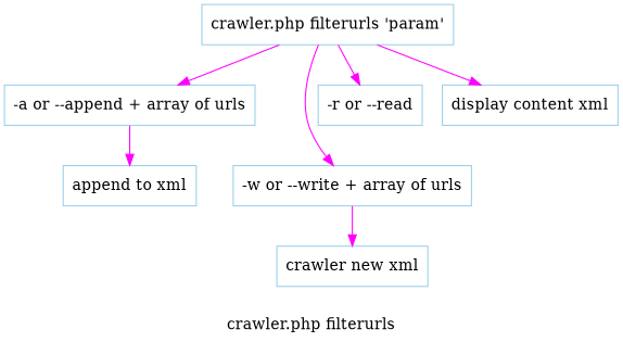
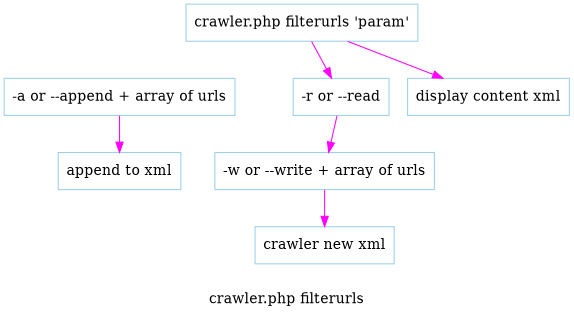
  digraph {
    label="crawler.php filterurls"
    lableloc=t
    node [color="#9ACEEB" shape=box]
    edge [color="#FF00FF"]
    n1 [label="crawler.php filterurls 'param'"]
    n2 [label="-a or --append + array of urls"]
    n3 [label="-w or --write + array of urls"]
    n4 [label="-r or --read"]
    n5 [label="display content xml"]
    n6 [label="append to xml"]
    n7 [label="crawler new xml"]
-   n1 -> n2
-   n1 -> n3
+   n4 -> n3
    n1 -> n4
    n1 -> n5
    n2 -> n6
    n3 -> n7
  }
